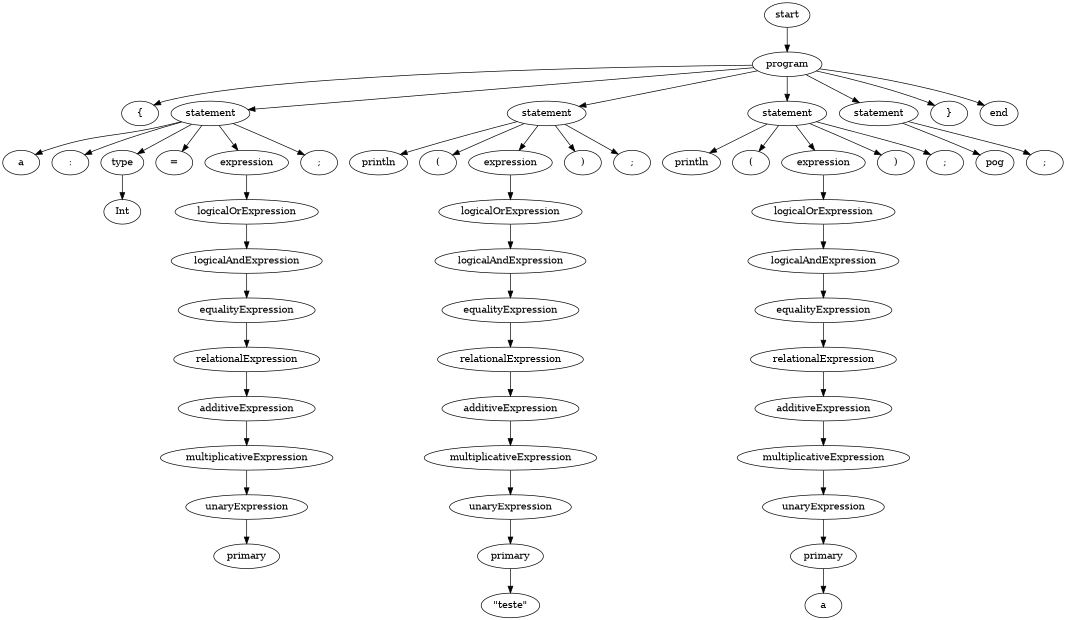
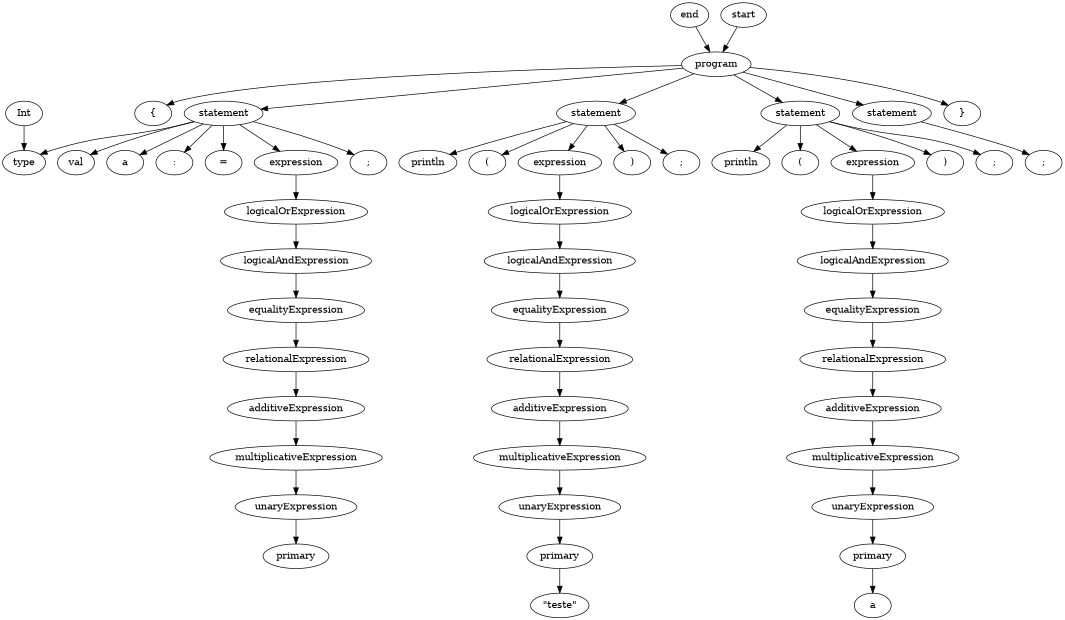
  digraph {
    fontname="DejaVu Serif"
    node [fontname="DejaVu Serif"]
    edge [fontname="DejaVu Serif"]
    n1 [label=program]
    n2 [label="{"]
    n3 [label=statement]
    n4 [label=statement]
    n5 [label=statement]
    n6 [label=statement]
    n7 [label="}"]
    n8 [label=end]
    n9 [label=start]
+   n10 [label=val]
    n11 [label=a]
    n12 [label=":"]
    n13 [label=type]
    n14 [label="="]
    n15 [label=expression]
    n16 [label=";"]
    n17 [label=println]
    n18 [label="("]
    n19 [label=expression]
    n20 [label=")"]
    n21 [label=";"]
    n22 [label=println]
    n23 [label="("]
    n24 [label=expression]
    n25 [label=")"]
    n26 [label=";"]
-   n27 [label=pog]
    n28 [label=";"]
    n29 [label=Int]
    n30 [label=logicalOrExpression]
    n31 [label=logicalAndExpression]
    n32 [label=equalityExpression]
    n33 [label=relationalExpression]
    n34 [label=additiveExpression]
    n35 [label=multiplicativeExpression]
    n36 [label=unaryExpression]
    n37 [label=primary]
    n38 [label=logicalOrExpression]
    n39 [label=logicalAndExpression]
    n40 [label=equalityExpression]
    n41 [label=relationalExpression]
    n42 [label=additiveExpression]
    n43 [label=multiplicativeExpression]
    n44 [label=unaryExpression]
    n45 [label=primary]
    n46 [label="\"teste\""]
    n47 [label=logicalOrExpression]
    n48 [label=logicalAndExpression]
    n49 [label=equalityExpression]
    n50 [label=relationalExpression]
    n51 [label=additiveExpression]
    n52 [label=multiplicativeExpression]
    n53 [label=unaryExpression]
    n54 [label=primary]
    n55 [label=a]
    n1 -> n2
    n1 -> n3
    n1 -> n4
    n1 -> n5
    n1 -> n6
    n1 -> n7
-   n1 -> n8
+   n8 -> n1
+   n3 -> n10
    n3 -> n11
    n3 -> n12
    n3 -> n13
    n3 -> n14
    n3 -> n15
    n3 -> n16
    n4 -> n17
    n4 -> n18
    n4 -> n19
    n4 -> n20
    n4 -> n21
    n5 -> n22
    n5 -> n23
    n5 -> n24
    n5 -> n25
    n5 -> n26
-   n6 -> n27
    n6 -> n28
    n9 -> n1
-   n13 -> n29
+   n29 -> n13
    n15 -> n30
    n19 -> n38
    n24 -> n47
    n30 -> n31
    n31 -> n32
    n32 -> n33
    n33 -> n34
    n34 -> n35
    n35 -> n36
    n36 -> n37
    n38 -> n39
    n39 -> n40
    n40 -> n41
    n41 -> n42
    n42 -> n43
    n43 -> n44
    n44 -> n45
    n45 -> n46
    n47 -> n48
    n48 -> n49
    n49 -> n50
    n50 -> n51
    n51 -> n52
    n52 -> n53
    n53 -> n54
    n54 -> n55
  }
